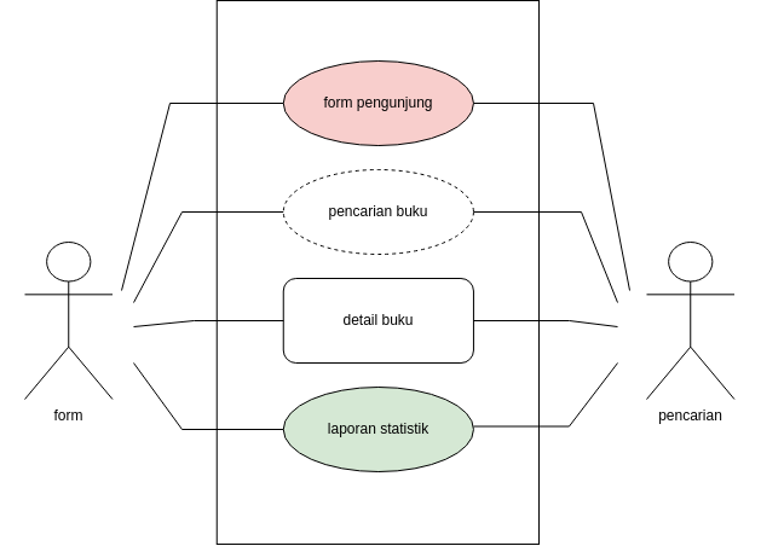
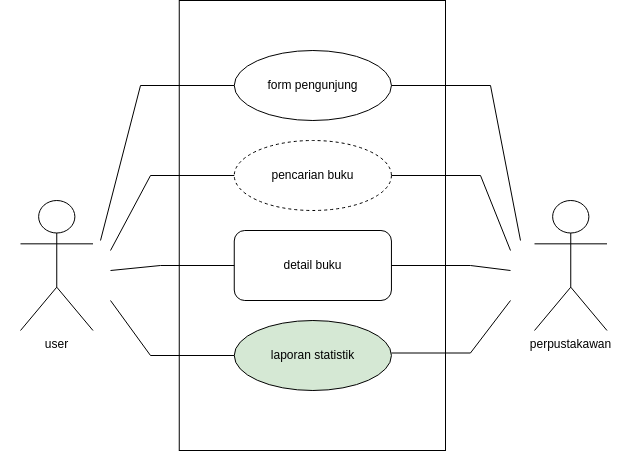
  <mxCell id="0" />
  <mxCell id="1" parent="0" />
  <mxCell id="2" value="" style="rounded=0;whiteSpace=wrap;html=1;rotation=90;" vertex="1" parent="1"><mxGeometry x="86.88" y="61.88" width="450" height="266.25" as="geometry" /></mxCell>
- <mxCell id="3" value="pencarian" style="shape=umlActor;verticalLabelPosition=bottom;verticalAlign=top;html=1;outlineConnect=0;" vertex="1" parent="1"><mxGeometry x="534" y="170" width="72.5" height="130" as="geometry" /></mxCell>
- <mxCell id="4" value="form" style="shape=umlActor;verticalLabelPosition=bottom;verticalAlign=top;html=1;outlineConnect=0;" vertex="1" parent="1"><mxGeometry x="20" y="170" width="72.5" height="130" as="geometry" /></mxCell>
+ <mxCell id="3" value="perpustakawan" style="shape=umlActor;verticalLabelPosition=bottom;verticalAlign=top;html=1;outlineConnect=0;" vertex="1" parent="1"><mxGeometry x="534" y="170" width="72.5" height="130" as="geometry" /></mxCell>
+ <mxCell id="4" value="user" style="shape=umlActor;verticalLabelPosition=bottom;verticalAlign=top;html=1;outlineConnect=0;" vertex="1" parent="1"><mxGeometry x="20" y="170" width="72.5" height="130" as="geometry" /></mxCell>
  <mxCell id="5" value="pencarian buku" style="ellipse;whiteSpace=wrap;html=1;dashed=1;" vertex="1" parent="1"><mxGeometry x="233.76" y="110" width="157.18" height="70" as="geometry" /></mxCell>
  <mxCell id="6" value="detail buku" style="whiteSpace=wrap;html=1;rounded=1;" vertex="1" parent="1"><mxGeometry x="233.76" y="200" width="157.18" height="70" as="geometry" /></mxCell>
  <mxCell id="7" value="laporan statistik" style="ellipse;whiteSpace=wrap;html=1;fillColor=#d5e8d4;" vertex="1" parent="1"><mxGeometry x="233.76" y="290" width="157.18" height="70" as="geometry" /></mxCell>
- <mxCell id="8" value="form pengunjung" style="ellipse;whiteSpace=wrap;html=1;fillColor=#f8cecc;" vertex="1" parent="1"><mxGeometry x="233.76" y="20" width="157.18" height="70" as="geometry" /></mxCell>
+ <mxCell id="8" value="form pengunjung" style="ellipse;whiteSpace=wrap;html=1;" vertex="1" parent="1"><mxGeometry x="233.76" y="20" width="157.18" height="70" as="geometry" /></mxCell>
  <mxCell id="9" value="" style="endArrow=none;html=1;rounded=0;entryX=0;entryY=0.5;entryDx=0;entryDy=0;" edge="1" parent="1" target="8"><mxGeometry width="50" height="50" relative="1" as="geometry"><mxPoint x="100" y="210" as="sourcePoint" /><mxPoint x="310" y="170" as="targetPoint" /><Array as="points"><mxPoint x="140" y="55" /></Array></mxGeometry></mxCell>
  <mxCell id="10" value="" style="endArrow=none;html=1;rounded=0;exitX=1;exitY=0.5;exitDx=0;exitDy=0;" edge="1" parent="1" source="8"><mxGeometry width="50" height="50" relative="1" as="geometry"><mxPoint x="391" y="60" as="sourcePoint" /><mxPoint x="520" y="210" as="targetPoint" /><Array as="points"><mxPoint x="490" y="55" /></Array></mxGeometry></mxCell>
  <mxCell id="11" value="" style="endArrow=none;html=1;rounded=0;exitX=1;exitY=0.5;exitDx=0;exitDy=0;" edge="1" parent="1" source="5"><mxGeometry width="50" height="50" relative="1" as="geometry"><mxPoint x="401" y="145" as="sourcePoint" /><mxPoint x="510" y="220" as="targetPoint" /><Array as="points"><mxPoint x="480" y="145" /></Array></mxGeometry></mxCell>
  <mxCell id="12" value="" style="endArrow=none;html=1;rounded=0;entryX=0;entryY=0.5;entryDx=0;entryDy=0;" edge="1" parent="1" target="5"><mxGeometry width="50" height="50" relative="1" as="geometry"><mxPoint x="110" y="220" as="sourcePoint" /><mxPoint x="233.76" y="150" as="targetPoint" /><Array as="points"><mxPoint x="150" y="145" /></Array></mxGeometry></mxCell>
  <mxCell id="13" value="" style="endArrow=none;html=1;rounded=0;entryX=0;entryY=0.5;entryDx=0;entryDy=0;" edge="1" parent="1" target="6"><mxGeometry width="50" height="50" relative="1" as="geometry"><mxPoint x="110" y="240" as="sourcePoint" /><mxPoint x="233.76" y="240" as="targetPoint" /><Array as="points"><mxPoint x="160" y="235" /></Array></mxGeometry></mxCell>
  <mxCell id="14" value="" style="endArrow=none;html=1;rounded=0;entryX=0;entryY=0.5;entryDx=0;entryDy=0;" edge="1" parent="1" target="7"><mxGeometry width="50" height="50" relative="1" as="geometry"><mxPoint x="110" y="270" as="sourcePoint" /><mxPoint x="233.76" y="322.5" as="targetPoint" /><Array as="points"><mxPoint x="150" y="325" /></Array></mxGeometry></mxCell>
  <mxCell id="15" value="" style="endArrow=none;html=1;rounded=0;exitX=1;exitY=0.5;exitDx=0;exitDy=0;" edge="1" parent="1" source="6"><mxGeometry width="50" height="50" relative="1" as="geometry"><mxPoint x="390.94" y="225" as="sourcePoint" /><mxPoint x="510" y="240" as="targetPoint" /><Array as="points"><mxPoint x="470" y="235" /></Array></mxGeometry></mxCell>
  <mxCell id="16" value="" style="endArrow=none;html=1;rounded=0;exitX=1;exitY=0.5;exitDx=0;exitDy=0;" edge="1" parent="1"><mxGeometry width="50" height="50" relative="1" as="geometry"><mxPoint x="390.94" y="322.5" as="sourcePoint" /><mxPoint x="510" y="270" as="targetPoint" /><Array as="points"><mxPoint x="469.94" y="322.5" /></Array></mxGeometry></mxCell>
